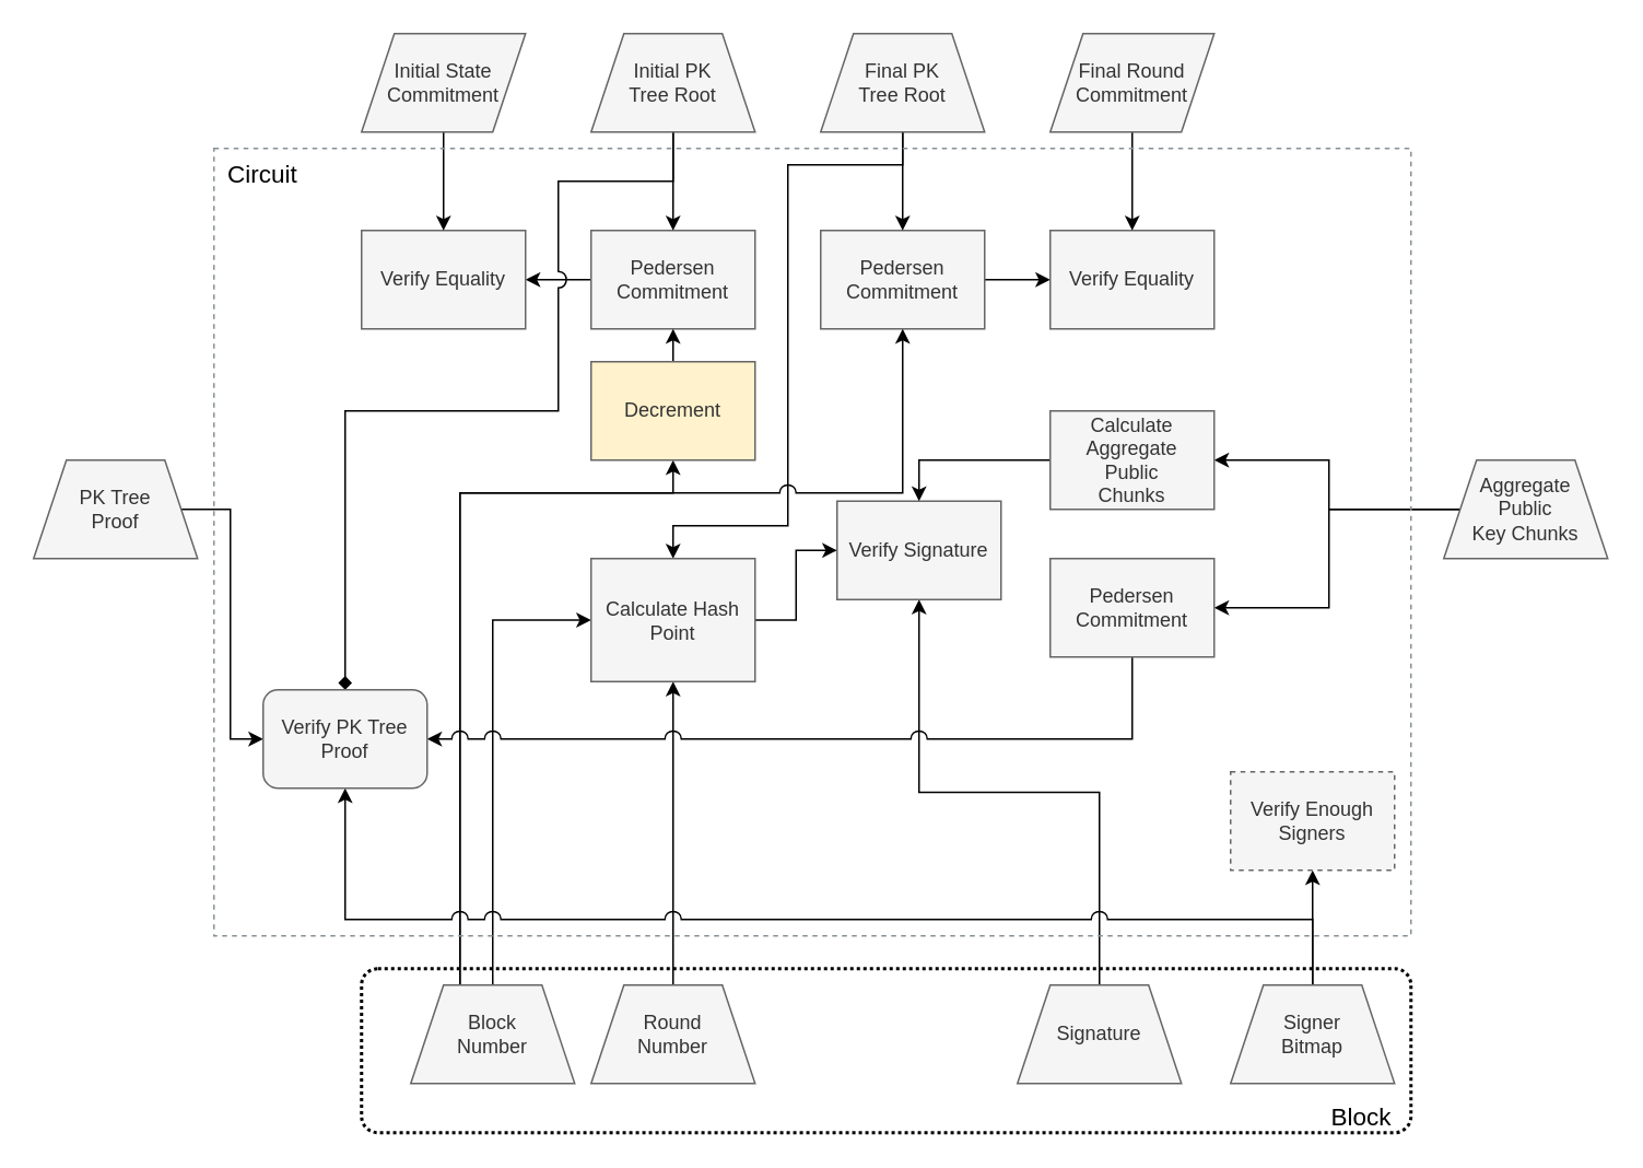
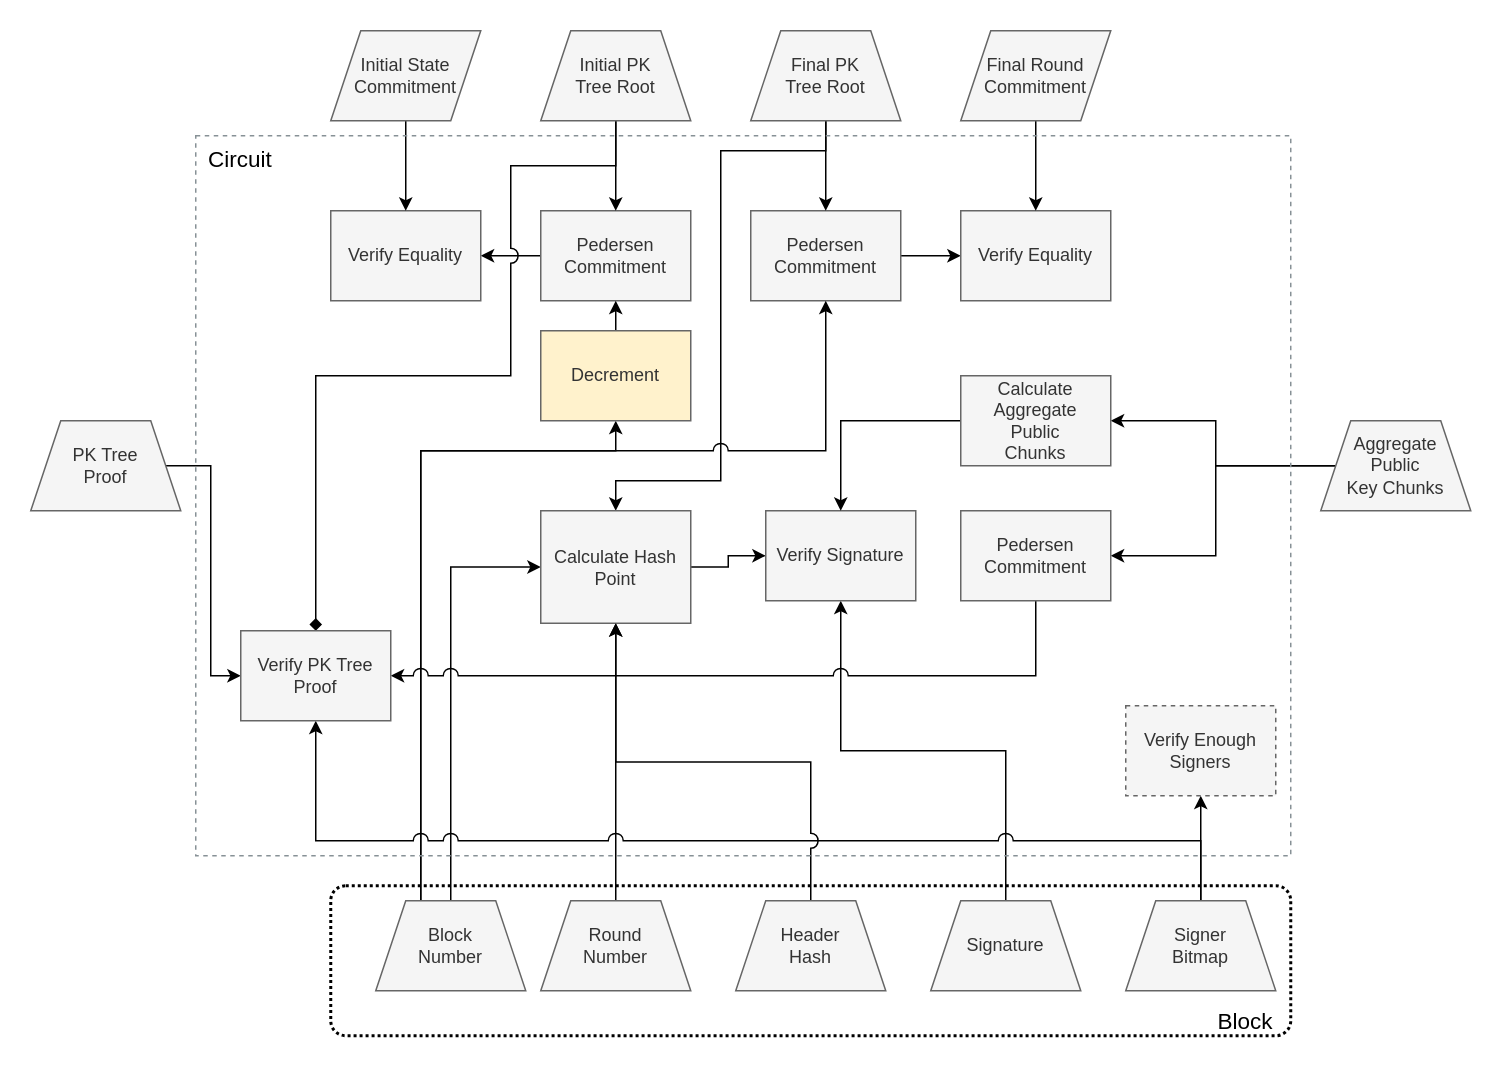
  <mxCell id="0" />
  <mxCell id="1" parent="0" />
  <mxCell id="2" style="edgeStyle=orthogonalEdgeStyle;rounded=0;orthogonalLoop=1;jettySize=auto;html=1;exitX=0;exitY=0.5;exitDx=0;exitDy=0;entryX=1;entryY=0.5;entryDx=0;entryDy=0;" parent="1" source="3" target="6" edge="1"><mxGeometry relative="1" as="geometry" /></mxCell>
  <mxCell id="3" value="Pedersen Commitment" style="whiteSpace=wrap;html=1;fillColor=#f5f5f5;strokeColor=#666666;fontColor=#333333;" parent="1" vertex="1"><mxGeometry x="360" y="140" width="100" height="60" as="geometry" /></mxCell>
  <mxCell id="4" style="edgeStyle=orthogonalEdgeStyle;rounded=0;orthogonalLoop=1;jettySize=auto;html=1;exitX=1;exitY=0.5;exitDx=0;exitDy=0;entryX=0;entryY=0.5;entryDx=0;entryDy=0;" parent="1" source="5" target="7" edge="1"><mxGeometry relative="1" as="geometry" /></mxCell>
  <mxCell id="5" value="Pedersen Commitment" style="whiteSpace=wrap;html=1;fillColor=#f5f5f5;strokeColor=#666666;fontColor=#333333;" parent="1" vertex="1"><mxGeometry x="500" y="140" width="100" height="60" as="geometry" /></mxCell>
  <mxCell id="6" value="&lt;div&gt;Verify Equality&lt;/div&gt;" style="whiteSpace=wrap;html=1;fillColor=#f5f5f5;strokeColor=#666666;fontColor=#333333;" parent="1" vertex="1"><mxGeometry x="220" y="140" width="100" height="60" as="geometry" /></mxCell>
  <mxCell id="7" value="&lt;div&gt;Verify Equality&lt;/div&gt;" style="whiteSpace=wrap;html=1;fillColor=#f5f5f5;strokeColor=#666666;fontColor=#333333;" parent="1" vertex="1"><mxGeometry x="640" y="140" width="100" height="60" as="geometry" /></mxCell>
  <mxCell id="8" style="edgeStyle=orthogonalEdgeStyle;rounded=0;orthogonalLoop=1;jettySize=auto;html=1;exitX=0.5;exitY=1;exitDx=0;exitDy=0;entryX=0.5;entryY=0;entryDx=0;entryDy=0;" parent="1" source="9" target="6" edge="1"><mxGeometry relative="1" as="geometry" /></mxCell>
  <mxCell id="9" value="&lt;font style=&quot;font-size: 12px&quot;&gt;Initial State Commitment&lt;/font&gt;" style="shape=parallelogram;perimeter=parallelogramPerimeter;whiteSpace=wrap;html=1;fixedSize=1;fillColor=#f5f5f5;strokeColor=#666666;fontColor=#333333;" parent="1" vertex="1"><mxGeometry x="220" y="20" width="100" height="60" as="geometry" /></mxCell>
  <mxCell id="10" style="edgeStyle=orthogonalEdgeStyle;rounded=0;orthogonalLoop=1;jettySize=auto;html=1;exitX=0.5;exitY=1;exitDx=0;exitDy=0;entryX=0.5;entryY=0;entryDx=0;entryDy=0;" parent="1" source="12" target="3" edge="1"><mxGeometry relative="1" as="geometry" /></mxCell>
  <mxCell id="11" style="edgeStyle=orthogonalEdgeStyle;rounded=0;jumpStyle=arc;jumpSize=10;orthogonalLoop=1;jettySize=auto;html=1;exitX=0.5;exitY=1;exitDx=0;exitDy=0;entryX=0.5;entryY=0;entryDx=0;entryDy=0;endArrow=diamond;" parent="1" source="12" target="46" edge="1"><mxGeometry relative="1" as="geometry"><Array as="points"><mxPoint x="410" y="110" /><mxPoint x="340" y="110" /><mxPoint x="340" y="250" /><mxPoint x="210" y="250" /></Array></mxGeometry></mxCell>
  <mxCell id="12" value="&lt;div&gt;Initial PK&lt;/div&gt;&lt;div&gt;Tree Root&lt;/div&gt;" style="shape=trapezoid;perimeter=trapezoidPerimeter;whiteSpace=wrap;html=1;fixedSize=1;fillColor=#f5f5f5;strokeColor=#666666;fontColor=#333333;" parent="1" vertex="1"><mxGeometry x="360" y="20" width="100" height="60" as="geometry" /></mxCell>
  <mxCell id="13" style="edgeStyle=orthogonalEdgeStyle;rounded=0;orthogonalLoop=1;jettySize=auto;html=1;exitX=0.5;exitY=1;exitDx=0;exitDy=0;entryX=0.5;entryY=0;entryDx=0;entryDy=0;" parent="1" source="14" target="7" edge="1"><mxGeometry relative="1" as="geometry"><Array as="points"><mxPoint x="690" y="80" /></Array></mxGeometry></mxCell>
  <mxCell id="14" value="&lt;div&gt;&lt;font style=&quot;font-size: 12px&quot;&gt;Final Round Commitment&lt;/font&gt;&lt;/div&gt;" style="shape=parallelogram;perimeter=parallelogramPerimeter;whiteSpace=wrap;html=1;fixedSize=1;fillColor=#f5f5f5;strokeColor=#666666;fontColor=#333333;" parent="1" vertex="1"><mxGeometry x="640" y="20" width="100" height="60" as="geometry" /></mxCell>
  <mxCell id="15" style="edgeStyle=orthogonalEdgeStyle;rounded=0;orthogonalLoop=1;jettySize=auto;html=1;exitX=0.5;exitY=1;exitDx=0;exitDy=0;entryX=0.5;entryY=0;entryDx=0;entryDy=0;" parent="1" source="17" target="5" edge="1"><mxGeometry relative="1" as="geometry" /></mxCell>
  <mxCell id="16" style="edgeStyle=orthogonalEdgeStyle;rounded=0;jumpStyle=arc;jumpSize=10;orthogonalLoop=1;jettySize=auto;html=1;exitX=0.5;exitY=1;exitDx=0;exitDy=0;entryX=0.5;entryY=0;entryDx=0;entryDy=0;" parent="1" source="17" target="37" edge="1"><mxGeometry relative="1" as="geometry"><Array as="points"><mxPoint x="550" y="100" /><mxPoint x="480" y="100" /><mxPoint x="480" y="320" /><mxPoint x="410" y="320" /></Array></mxGeometry></mxCell>
  <mxCell id="17" value="&lt;div&gt;Final PK&lt;/div&gt;&lt;div&gt;Tree Root&lt;/div&gt;" style="shape=trapezoid;perimeter=trapezoidPerimeter;whiteSpace=wrap;html=1;fixedSize=1;fillColor=#f5f5f5;strokeColor=#666666;fontColor=#333333;" parent="1" vertex="1"><mxGeometry x="500" y="20" width="100" height="60" as="geometry" /></mxCell>
  <mxCell id="18" style="edgeStyle=orthogonalEdgeStyle;rounded=0;jumpStyle=arc;jumpSize=10;orthogonalLoop=1;jettySize=auto;html=1;exitX=0.5;exitY=0;exitDx=0;exitDy=0;entryX=0.5;entryY=1;entryDx=0;entryDy=0;" parent="1" source="21" target="35" edge="1"><mxGeometry relative="1" as="geometry"><Array as="points"><mxPoint x="280" y="300" /><mxPoint x="410" y="300" /></Array></mxGeometry></mxCell>
  <mxCell id="19" style="edgeStyle=orthogonalEdgeStyle;rounded=0;jumpStyle=arc;jumpSize=10;orthogonalLoop=1;jettySize=auto;html=1;exitX=0.5;exitY=0;exitDx=0;exitDy=0;entryX=0.5;entryY=1;entryDx=0;entryDy=0;" parent="1" source="21" target="5" edge="1"><mxGeometry relative="1" as="geometry"><Array as="points"><mxPoint x="280" y="300" /><mxPoint x="550" y="300" /></Array></mxGeometry></mxCell>
  <mxCell id="20" style="edgeStyle=orthogonalEdgeStyle;rounded=0;jumpStyle=arc;jumpSize=10;orthogonalLoop=1;jettySize=auto;html=1;exitX=0.5;exitY=0;exitDx=0;exitDy=0;entryX=0;entryY=0.5;entryDx=0;entryDy=0;" parent="1" source="21" target="37" edge="1"><mxGeometry relative="1" as="geometry" /></mxCell>
  <mxCell id="21" value="&lt;div&gt;Block&lt;/div&gt;&lt;div&gt;Number&lt;br&gt;&lt;/div&gt;" style="shape=trapezoid;perimeter=trapezoidPerimeter;whiteSpace=wrap;html=1;fixedSize=1;fillColor=#f5f5f5;strokeColor=#666666;fontColor=#333333;" parent="1" vertex="1"><mxGeometry x="250" y="600" width="100" height="60" as="geometry" /></mxCell>
  <mxCell id="22" style="edgeStyle=orthogonalEdgeStyle;rounded=0;jumpStyle=arc;jumpSize=10;orthogonalLoop=1;jettySize=auto;html=1;exitX=0.5;exitY=0;exitDx=0;exitDy=0;entryX=0.5;entryY=1;entryDx=0;entryDy=0;" parent="1" source="23" target="37" edge="1"><mxGeometry relative="1" as="geometry" /></mxCell>
  <mxCell id="23" value="&lt;div&gt;Round&lt;/div&gt;&lt;div&gt;Number&lt;br&gt;&lt;/div&gt;" style="shape=trapezoid;perimeter=trapezoidPerimeter;whiteSpace=wrap;html=1;fixedSize=1;fillColor=#f5f5f5;strokeColor=#666666;fontColor=#333333;" parent="1" vertex="1"><mxGeometry x="360" y="600" width="100" height="60" as="geometry" /></mxCell>
  <mxCell id="24" style="edgeStyle=orthogonalEdgeStyle;rounded=0;jumpStyle=arc;jumpSize=10;orthogonalLoop=1;jettySize=auto;html=1;exitX=0.5;exitY=0;exitDx=0;exitDy=0;entryX=0.5;entryY=1;entryDx=0;entryDy=0;" parent="1" source="25" target="38" edge="1"><mxGeometry relative="1" as="geometry" /></mxCell>
  <mxCell id="25" value="Signature" style="shape=trapezoid;perimeter=trapezoidPerimeter;whiteSpace=wrap;html=1;fixedSize=1;fillColor=#f5f5f5;strokeColor=#666666;fontColor=#333333;" parent="1" vertex="1"><mxGeometry x="620" y="600" width="100" height="60" as="geometry" /></mxCell>
  <mxCell id="26" style="edgeStyle=orthogonalEdgeStyle;rounded=0;jumpStyle=arc;jumpSize=10;orthogonalLoop=1;jettySize=auto;html=1;exitX=0.5;exitY=0;exitDx=0;exitDy=0;entryX=0.5;entryY=1;entryDx=0;entryDy=0;" parent="1" source="28" target="39" edge="1"><mxGeometry relative="1" as="geometry" /></mxCell>
  <mxCell id="27" style="edgeStyle=orthogonalEdgeStyle;rounded=0;jumpStyle=arc;jumpSize=10;orthogonalLoop=1;jettySize=auto;html=1;exitX=0.5;exitY=0;exitDx=0;exitDy=0;entryX=0.5;entryY=1;entryDx=0;entryDy=0;" parent="1" source="28" target="46" edge="1"><mxGeometry relative="1" as="geometry"><Array as="points"><mxPoint x="800" y="560" /><mxPoint x="210" y="560" /></Array></mxGeometry></mxCell>
  <mxCell id="28" value="&lt;div&gt;Signer&lt;/div&gt;&lt;div&gt;Bitmap&lt;br&gt;&lt;/div&gt;" style="shape=trapezoid;perimeter=trapezoidPerimeter;whiteSpace=wrap;html=1;fixedSize=1;fillColor=#f5f5f5;strokeColor=#666666;fontColor=#333333;" parent="1" vertex="1"><mxGeometry x="750" y="600" width="100" height="60" as="geometry" /></mxCell>
  <mxCell id="29" style="edgeStyle=orthogonalEdgeStyle;rounded=0;jumpStyle=arc;jumpSize=10;orthogonalLoop=1;jettySize=auto;html=1;exitX=0;exitY=0.5;exitDx=0;exitDy=0;entryX=1;entryY=0.5;entryDx=0;entryDy=0;" parent="1" source="31" target="43" edge="1"><mxGeometry relative="1" as="geometry" /></mxCell>
  <mxCell id="30" style="edgeStyle=orthogonalEdgeStyle;rounded=0;jumpStyle=arc;jumpSize=10;orthogonalLoop=1;jettySize=auto;html=1;exitX=0;exitY=0.5;exitDx=0;exitDy=0;entryX=1;entryY=0.5;entryDx=0;entryDy=0;" parent="1" source="31" target="45" edge="1"><mxGeometry relative="1" as="geometry" /></mxCell>
  <mxCell id="31" value="&lt;div&gt;Aggregate&lt;/div&gt;&lt;div&gt;Public&lt;/div&gt;&lt;div&gt;Key Chunks&lt;br&gt;&lt;/div&gt;" style="shape=trapezoid;perimeter=trapezoidPerimeter;whiteSpace=wrap;html=1;fixedSize=1;fillColor=#f5f5f5;strokeColor=#666666;fontColor=#333333;" parent="1" vertex="1"><mxGeometry x="880" y="280" width="100" height="60" as="geometry" /></mxCell>
  <mxCell id="32" style="edgeStyle=orthogonalEdgeStyle;rounded=0;jumpStyle=arc;jumpSize=10;orthogonalLoop=1;jettySize=auto;html=1;exitX=1;exitY=0.5;exitDx=0;exitDy=0;entryX=0;entryY=0.5;entryDx=0;entryDy=0;" parent="1" source="33" target="46" edge="1"><mxGeometry relative="1" as="geometry" /></mxCell>
  <mxCell id="33" value="&lt;div&gt;PK Tree&lt;/div&gt;&lt;div&gt;Proof&lt;/div&gt;" style="shape=trapezoid;perimeter=trapezoidPerimeter;whiteSpace=wrap;html=1;fixedSize=1;fillColor=#f5f5f5;strokeColor=#666666;fontColor=#333333;" parent="1" vertex="1"><mxGeometry x="20" y="280" width="100" height="60" as="geometry" /></mxCell>
  <mxCell id="34" style="edgeStyle=orthogonalEdgeStyle;rounded=0;orthogonalLoop=1;jettySize=auto;html=1;exitX=0.5;exitY=0;exitDx=0;exitDy=0;entryX=0.5;entryY=1;entryDx=0;entryDy=0;" parent="1" source="35" target="3" edge="1"><mxGeometry relative="1" as="geometry" /></mxCell>
  <mxCell id="35" value="&lt;div&gt;Decrement&lt;/div&gt;" style="whiteSpace=wrap;html=1;fillColor=#fff2cc;strokeColor=#666666;fontColor=#333333;" parent="1" vertex="1"><mxGeometry x="360" y="220" width="100" height="60" as="geometry" /></mxCell>
  <mxCell id="36" style="edgeStyle=orthogonalEdgeStyle;rounded=0;jumpStyle=arc;jumpSize=10;orthogonalLoop=1;jettySize=auto;html=1;exitX=1;exitY=0.5;exitDx=0;exitDy=0;entryX=0;entryY=0.5;entryDx=0;entryDy=0;" parent="1" source="37" target="38" edge="1"><mxGeometry relative="1" as="geometry" /></mxCell>
  <mxCell id="37" value="&lt;div&gt;Calculate Hash Point&lt;/div&gt;" style="whiteSpace=wrap;html=1;fillColor=#f5f5f5;strokeColor=#666666;fontColor=#333333;" parent="1" vertex="1"><mxGeometry x="360" y="340" width="100" height="75" as="geometry" /></mxCell>
- <mxCell id="38" value="&lt;div&gt;Verify Signature&lt;/div&gt;" style="whiteSpace=wrap;html=1;fillColor=#f5f5f5;strokeColor=#666666;fontColor=#333333;" parent="1" vertex="1"><mxGeometry x="510" y="305" width="100" height="60" as="geometry" /></mxCell>
+ <mxCell id="38" value="&lt;div&gt;Verify Signature&lt;/div&gt;" style="whiteSpace=wrap;html=1;fillColor=#f5f5f5;strokeColor=#666666;fontColor=#333333;" parent="1" vertex="1"><mxGeometry x="510" y="340" width="100" height="60" as="geometry" /></mxCell>
  <mxCell id="39" value="Verify Enough Signers" style="whiteSpace=wrap;html=1;fillColor=#f5f5f5;strokeColor=#666666;fontColor=#333333;dashed=1;" parent="1" vertex="1"><mxGeometry x="750" y="470" width="100" height="60" as="geometry" /></mxCell>
+ <mxCell id="40" style="edgeStyle=orthogonalEdgeStyle;rounded=0;jumpStyle=arc;jumpSize=10;orthogonalLoop=1;jettySize=auto;html=1;exitX=0.5;exitY=0;exitDx=0;exitDy=0;entryX=0.5;entryY=1;entryDx=0;entryDy=0;" parent="1" source="41" target="37" edge="1"><mxGeometry relative="1" as="geometry" /></mxCell>
+ <mxCell id="41" value="&lt;div&gt;Header&lt;/div&gt;&lt;div&gt;Hash&lt;br&gt;&lt;/div&gt;" style="shape=trapezoid;perimeter=trapezoidPerimeter;whiteSpace=wrap;html=1;fixedSize=1;fillColor=#f5f5f5;strokeColor=#666666;fontColor=#333333;" parent="1" vertex="1"><mxGeometry x="490" y="600" width="100" height="60" as="geometry" /></mxCell>
  <mxCell id="42" style="edgeStyle=orthogonalEdgeStyle;rounded=0;jumpStyle=arc;jumpSize=10;orthogonalLoop=1;jettySize=auto;html=1;exitX=0;exitY=0.5;exitDx=0;exitDy=0;entryX=0.5;entryY=0;entryDx=0;entryDy=0;" parent="1" source="43" target="38" edge="1"><mxGeometry relative="1" as="geometry" /></mxCell>
  <mxCell id="43" value="&lt;div&gt;Calculate Aggregate&lt;/div&gt;&lt;div&gt;Public&lt;/div&gt;&lt;div&gt;Chunks&lt;br&gt;&lt;/div&gt;" style="whiteSpace=wrap;html=1;fillColor=#f5f5f5;strokeColor=#666666;fontColor=#333333;" parent="1" vertex="1"><mxGeometry x="640" y="250" width="100" height="60" as="geometry" /></mxCell>
  <mxCell id="44" style="edgeStyle=orthogonalEdgeStyle;rounded=0;jumpStyle=arc;jumpSize=10;orthogonalLoop=1;jettySize=auto;html=1;exitX=0.5;exitY=1;exitDx=0;exitDy=0;entryX=1;entryY=0.5;entryDx=0;entryDy=0;" parent="1" source="45" target="46" edge="1"><mxGeometry relative="1" as="geometry" /></mxCell>
  <mxCell id="45" value="Pedersen Commitment" style="whiteSpace=wrap;html=1;fillColor=#f5f5f5;strokeColor=#666666;fontColor=#333333;" parent="1" vertex="1"><mxGeometry x="640" y="340" width="100" height="60" as="geometry" /></mxCell>
- <mxCell id="46" value="Verify PK Tree Proof" style="whiteSpace=wrap;html=1;fillColor=#f5f5f5;strokeColor=#666666;fontColor=#333333;rounded=1;" parent="1" vertex="1"><mxGeometry x="160" y="420" width="100" height="60" as="geometry" /></mxCell>
+ <mxCell id="46" value="Verify PK Tree Proof" style="whiteSpace=wrap;html=1;fillColor=#f5f5f5;strokeColor=#666666;fontColor=#333333;" parent="1" vertex="1"><mxGeometry x="160" y="420" width="100" height="60" as="geometry" /></mxCell>
  <mxCell id="47" value="" style="rounded=1;arcSize=10;dashed=1;fillColor=none;gradientColor=none;dashPattern=1 1;strokeWidth=2;" parent="1" vertex="1"><mxGeometry x="220" y="590" width="640" height="100" as="geometry" /></mxCell>
  <mxCell id="48" value="" style="outlineConnect=0;gradientColor=none;html=1;whiteSpace=wrap;fontSize=12;fontStyle=0;strokeColor=#879196;fillColor=none;verticalAlign=top;align=center;fontColor=#879196;dashed=1;spacingTop=3;" parent="1" vertex="1"><mxGeometry x="130" y="90" width="730" height="480" as="geometry" /></mxCell>
  <mxCell id="49" value="Circuit" style="text;html=1;strokeColor=none;fillColor=none;align=center;verticalAlign=middle;whiteSpace=wrap;rounded=0;fontSize=15;" vertex="1" parent="1"><mxGeometry x="130" y="90" width="60" height="30" as="geometry" /></mxCell>
  <mxCell id="50" value="Block" style="text;html=1;strokeColor=none;fillColor=none;align=center;verticalAlign=middle;whiteSpace=wrap;rounded=0;fontSize=15;" vertex="1" parent="1"><mxGeometry x="810" y="670" width="40" height="20" as="geometry" /></mxCell>
